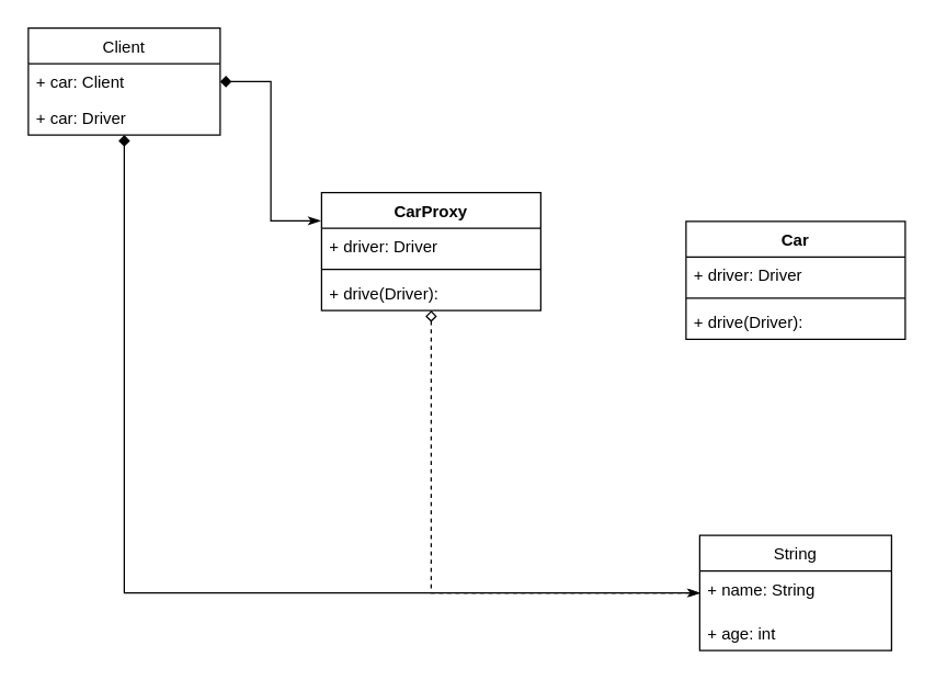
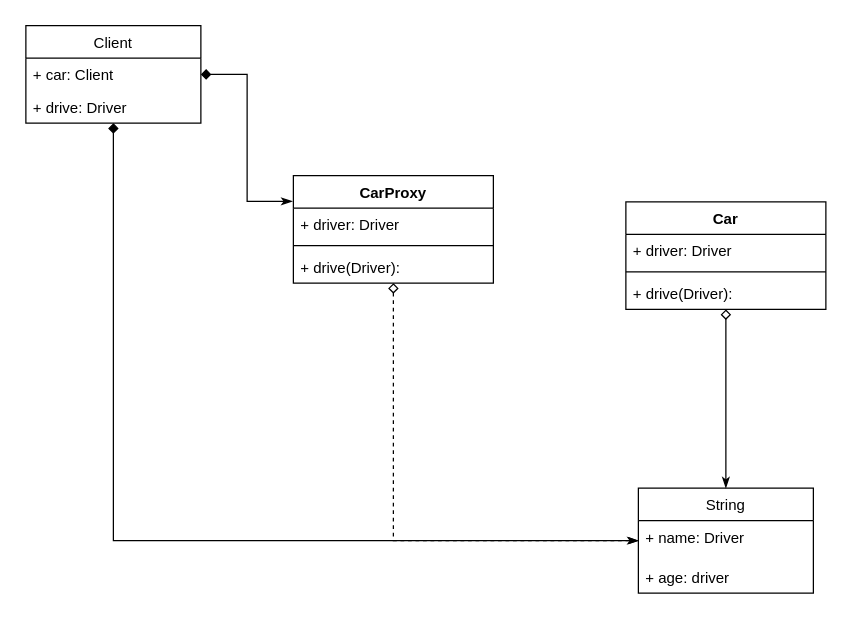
  <mxCell id="0" />
  <mxCell id="1" parent="0" />
+ <mxCell id="2" style="edgeStyle=orthogonalEdgeStyle;rounded=0;orthogonalLoop=1;jettySize=auto;html=1;entryX=0.5;entryY=0;entryDx=0;entryDy=0;startArrow=diamond;startFill=0;endArrow=classicThin;endFill=1;" edge="1" parent="1" source="3" target="7"><mxGeometry relative="1" as="geometry" /></mxCell>
  <mxCell id="3" value="Car" style="swimlane;fontStyle=1;align=center;verticalAlign=top;childLayout=stackLayout;horizontal=1;startSize=26;horizontalStack=0;resizeParent=1;resizeParentMax=0;resizeLast=0;collapsible=1;marginBottom=0;" vertex="1" parent="1"><mxGeometry x="500" y="161" width="160" height="86" as="geometry" /></mxCell>
  <mxCell id="4" value="+ driver: Driver" style="text;strokeColor=none;fillColor=none;align=left;verticalAlign=top;spacingLeft=4;spacingRight=4;overflow=hidden;rotatable=0;points=[[0,0.5],[1,0.5]];portConstraint=eastwest;" vertex="1" parent="3"><mxGeometry y="26" width="160" height="26" as="geometry" /></mxCell>
  <mxCell id="5" value="" style="line;strokeWidth=1;fillColor=none;align=left;verticalAlign=middle;spacingTop=-1;spacingLeft=3;spacingRight=3;rotatable=0;labelPosition=right;points=[];portConstraint=eastwest;" vertex="1" parent="3"><mxGeometry y="52" width="160" height="8" as="geometry" /></mxCell>
  <mxCell id="6" value="+ drive(Driver): &#10;" style="text;strokeColor=none;fillColor=none;align=left;verticalAlign=top;spacingLeft=4;spacingRight=4;overflow=hidden;rotatable=0;points=[[0,0.5],[1,0.5]];portConstraint=eastwest;" vertex="1" parent="3"><mxGeometry y="60" width="160" height="26" as="geometry" /></mxCell>
  <mxCell id="7" value="String" style="swimlane;fontStyle=0;childLayout=stackLayout;horizontal=1;startSize=26;fillColor=none;horizontalStack=0;resizeParent=1;resizeParentMax=0;resizeLast=0;collapsible=1;marginBottom=0;" vertex="1" parent="1"><mxGeometry x="510" y="390" width="140" height="84" as="geometry" /></mxCell>
- <mxCell id="8" value="+ name: String" style="text;strokeColor=none;fillColor=none;align=left;verticalAlign=top;spacingLeft=4;spacingRight=4;overflow=hidden;rotatable=0;points=[[0,0.5],[1,0.5]];portConstraint=eastwest;" vertex="1" parent="7"><mxGeometry y="26" width="140" height="32" as="geometry" /></mxCell>
- <mxCell id="9" value="+ age: int" style="text;strokeColor=none;fillColor=none;align=left;verticalAlign=top;spacingLeft=4;spacingRight=4;overflow=hidden;rotatable=0;points=[[0,0.5],[1,0.5]];portConstraint=eastwest;" vertex="1" parent="7"><mxGeometry y="58" width="140" height="26" as="geometry" /></mxCell>
+ <mxCell id="8" value="+ name: Driver" style="text;strokeColor=none;fillColor=none;align=left;verticalAlign=top;spacingLeft=4;spacingRight=4;overflow=hidden;rotatable=0;points=[[0,0.5],[1,0.5]];portConstraint=eastwest;" vertex="1" parent="7"><mxGeometry y="26" width="140" height="32" as="geometry" /></mxCell>
+ <mxCell id="9" value="+ age: driver" style="text;strokeColor=none;fillColor=none;align=left;verticalAlign=top;spacingLeft=4;spacingRight=4;overflow=hidden;rotatable=0;points=[[0,0.5],[1,0.5]];portConstraint=eastwest;" vertex="1" parent="7"><mxGeometry y="58" width="140" height="26" as="geometry" /></mxCell>
  <mxCell id="10" style="edgeStyle=orthogonalEdgeStyle;rounded=0;orthogonalLoop=1;jettySize=auto;html=1;entryX=0;entryY=0.5;entryDx=0;entryDy=0;startArrow=diamond;startFill=1;endArrow=classicThin;endFill=1;" edge="1" parent="1" source="11" target="8"><mxGeometry relative="1" as="geometry" /></mxCell>
  <mxCell id="11" value="Client" style="swimlane;fontStyle=0;childLayout=stackLayout;horizontal=1;startSize=26;fillColor=none;horizontalStack=0;resizeParent=1;resizeParentMax=0;resizeLast=0;collapsible=1;marginBottom=0;" vertex="1" parent="1"><mxGeometry x="20" y="20" width="140" height="78" as="geometry" /></mxCell>
  <mxCell id="12" value="+ car: Client" style="text;strokeColor=none;fillColor=none;align=left;verticalAlign=top;spacingLeft=4;spacingRight=4;overflow=hidden;rotatable=0;points=[[0,0.5],[1,0.5]];portConstraint=eastwest;" vertex="1" parent="11"><mxGeometry y="26" width="140" height="26" as="geometry" /></mxCell>
- <mxCell id="13" value="+ car: Driver" style="text;strokeColor=none;fillColor=none;align=left;verticalAlign=top;spacingLeft=4;spacingRight=4;overflow=hidden;rotatable=0;points=[[0,0.5],[1,0.5]];portConstraint=eastwest;" vertex="1" parent="11"><mxGeometry y="52" width="140" height="26" as="geometry" /></mxCell>
+ <mxCell id="13" value="+ drive: Driver" style="text;strokeColor=none;fillColor=none;align=left;verticalAlign=top;spacingLeft=4;spacingRight=4;overflow=hidden;rotatable=0;points=[[0,0.5],[1,0.5]];portConstraint=eastwest;" vertex="1" parent="11"><mxGeometry y="52" width="140" height="26" as="geometry" /></mxCell>
  <mxCell id="14" style="edgeStyle=orthogonalEdgeStyle;rounded=0;orthogonalLoop=1;jettySize=auto;html=1;entryX=0;entryY=0.5;entryDx=0;entryDy=0;startArrow=diamond;startFill=0;endArrow=openThin;endFill=0;dashed=1;" edge="1" parent="1" source="15" target="8"><mxGeometry relative="1" as="geometry" /></mxCell>
  <mxCell id="15" value="CarProxy" style="swimlane;fontStyle=1;align=center;verticalAlign=top;childLayout=stackLayout;horizontal=1;startSize=26;horizontalStack=0;resizeParent=1;resizeParentMax=0;resizeLast=0;collapsible=1;marginBottom=0;" vertex="1" parent="1"><mxGeometry x="234" y="140" width="160" height="86" as="geometry" /></mxCell>
  <mxCell id="16" value="+ driver: Driver" style="text;strokeColor=none;fillColor=none;align=left;verticalAlign=top;spacingLeft=4;spacingRight=4;overflow=hidden;rotatable=0;points=[[0,0.5],[1,0.5]];portConstraint=eastwest;" vertex="1" parent="15"><mxGeometry y="26" width="160" height="26" as="geometry" /></mxCell>
  <mxCell id="17" value="" style="line;strokeWidth=1;fillColor=none;align=left;verticalAlign=middle;spacingTop=-1;spacingLeft=3;spacingRight=3;rotatable=0;labelPosition=right;points=[];portConstraint=eastwest;" vertex="1" parent="15"><mxGeometry y="52" width="160" height="8" as="geometry" /></mxCell>
  <mxCell id="18" value="+ drive(Driver): &#10;" style="text;strokeColor=none;fillColor=none;align=left;verticalAlign=top;spacingLeft=4;spacingRight=4;overflow=hidden;rotatable=0;points=[[0,0.5],[1,0.5]];portConstraint=eastwest;" vertex="1" parent="15"><mxGeometry y="60" width="160" height="26" as="geometry" /></mxCell>
  <mxCell id="19" style="edgeStyle=orthogonalEdgeStyle;rounded=0;orthogonalLoop=1;jettySize=auto;html=1;entryX=-0.005;entryY=-0.208;entryDx=0;entryDy=0;entryPerimeter=0;startArrow=diamond;startFill=1;endArrow=classicThin;endFill=1;" edge="1" parent="1" source="12" target="16"><mxGeometry relative="1" as="geometry" /></mxCell>
